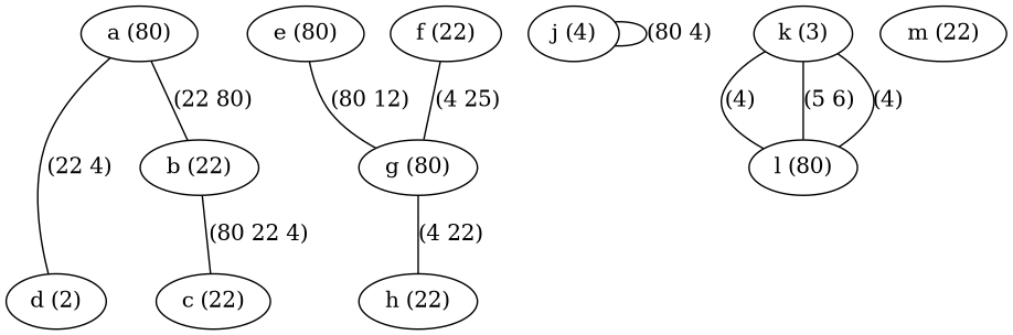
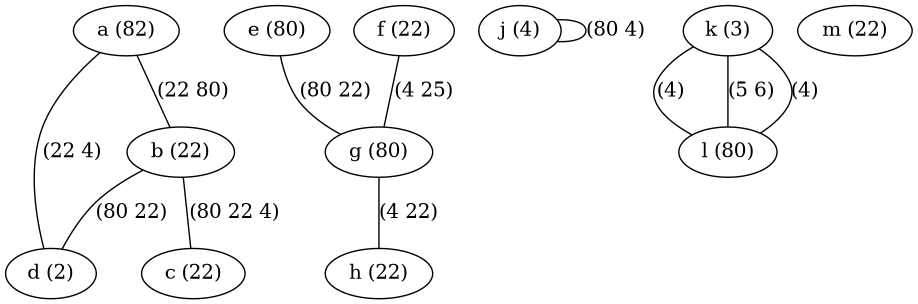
  graph {
-   n1 [label="a (80)"]
+   n1 [label="a (82)"]
    n2 [label="d (2)"]
    n3 [label="b (22)"]
    n4 [label="c (22)"]
    n5 [label="e (80)"]
    n6 [label="g (80)"]
    n7 [label="h (22)"]
    n8 [label="f (22)"]
    n9 [label="j (4)"]
    n10 [label="k (3)"]
    n11 [label="l (80)"]
    n12 [label="m (22)"]
    n1 -- n2 [label="(22 4)  "]
    n1 -- n3 [label="(22 80)  "]
+   n3 -- n2 [label="(80 22)  "]
    n3 -- n4 [label="(80 22 4)  "]
-   n5 -- n6 [label="(80 12)  "]
+   n5 -- n6 [label="(80 22)  "]
    n6 -- n7 [label="(4 22)  "]
    n8 -- n6 [label="(4 25)  "]
    n9 -- n9 [label="(80 4)  "]
    n10 -- n11 [label="(4)  "]
    n10 -- n11 [label="(5 6)  "]
    n10 -- n11 [label="(4)  "]
  }
